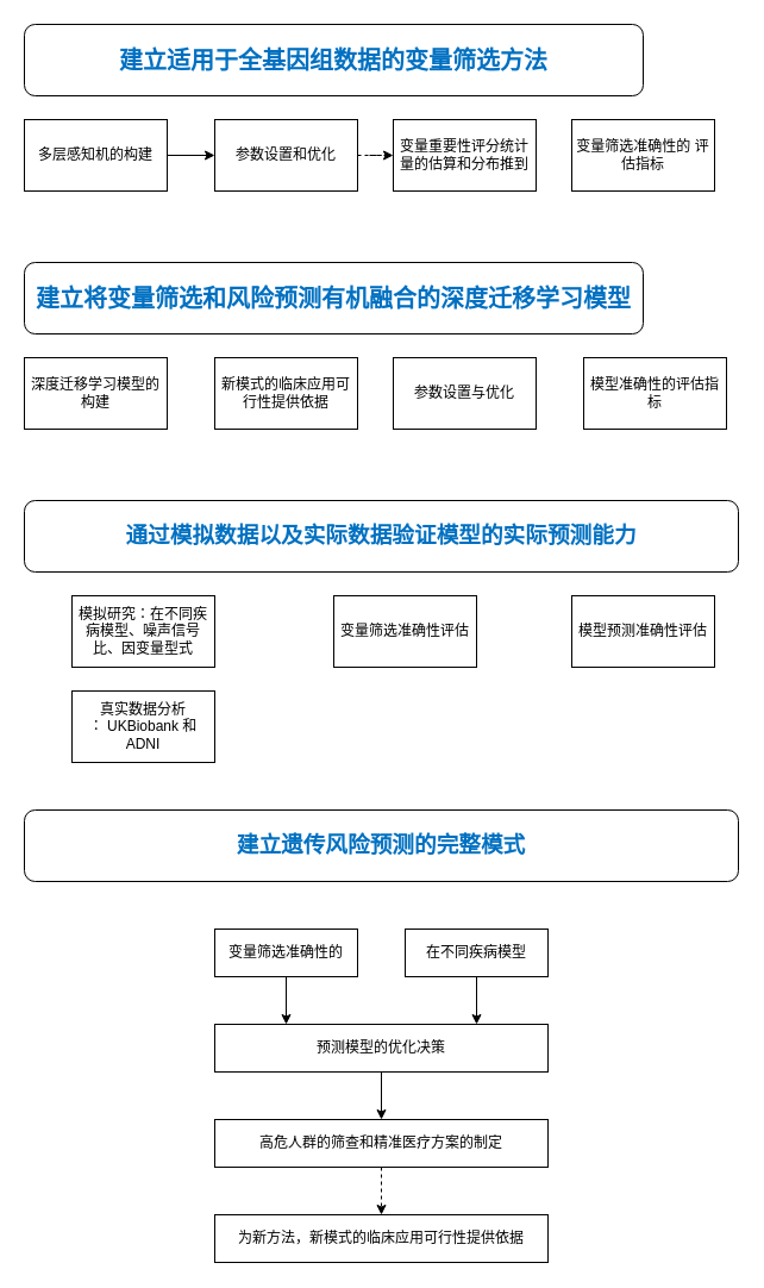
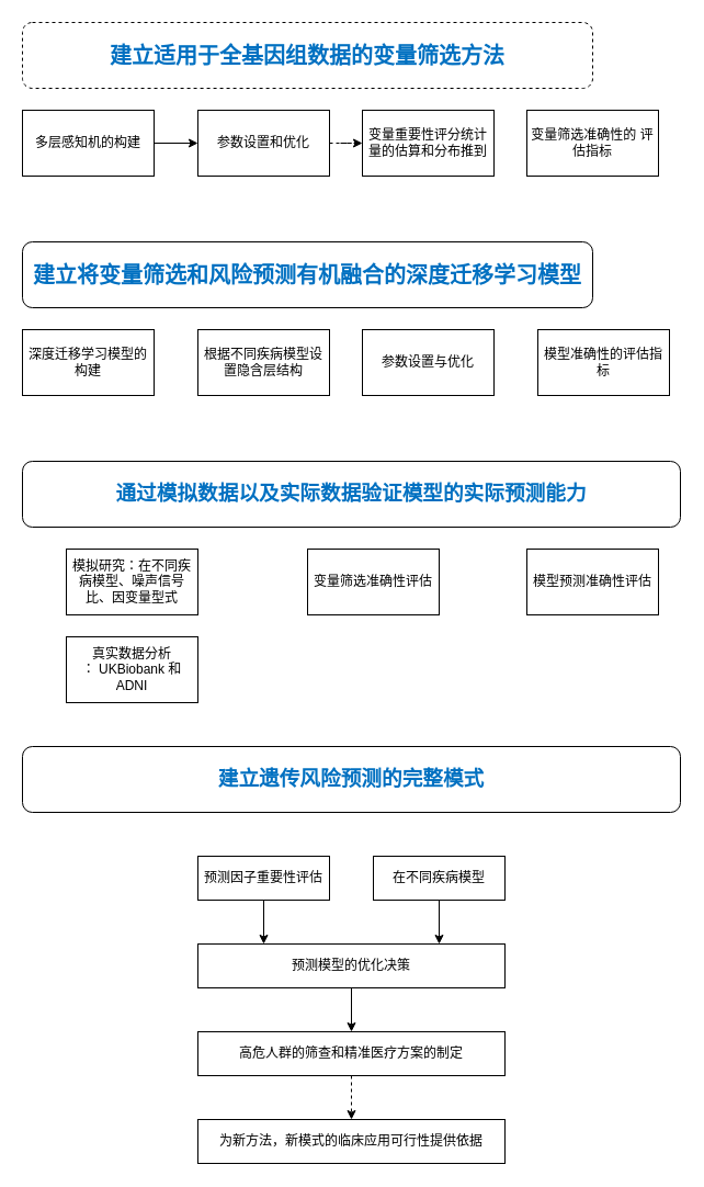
  <mxCell id="0" />
  <mxCell id="1" parent="0" />
  <mxCell id="2" value="" style="edgeStyle=orthogonalEdgeStyle;rounded=0;orthogonalLoop=1;jettySize=auto;html=1;" edge="1" parent="1" source="3" target="6"><mxGeometry relative="1" as="geometry" /></mxCell>
  <mxCell id="3" value="多层感知机的构建" style="rounded=0;whiteSpace=wrap;html=1;" vertex="1" parent="1"><mxGeometry x="20" y="100" width="120" height="60" as="geometry" /></mxCell>
- <mxCell id="4" value="&lt;font style=&quot;font-size: 20px&quot;&gt;&lt;b&gt;&lt;span style=&quot;font-family: &amp;#34;kaiti&amp;#34; ; color: rgb(0 , 112 , 193)&quot; lang=&quot;ZH-CN&quot;&gt;建立适用于全基因组数据的变量筛选方法&lt;/span&gt;&lt;/b&gt;&lt;/font&gt;" style="rounded=1;whiteSpace=wrap;html=1;" vertex="1" parent="1"><mxGeometry x="20" y="20" width="520" height="60" as="geometry" /></mxCell>
+ <mxCell id="4" value="&lt;font style=&quot;font-size: 20px&quot;&gt;&lt;b&gt;&lt;span style=&quot;font-family: &amp;#34;kaiti&amp;#34; ; color: rgb(0 , 112 , 193)&quot; lang=&quot;ZH-CN&quot;&gt;建立适用于全基因组数据的变量筛选方法&lt;/span&gt;&lt;/b&gt;&lt;/font&gt;" style="rounded=1;whiteSpace=wrap;html=1;dashed=1;" vertex="1" parent="1"><mxGeometry x="20" y="20" width="520" height="60" as="geometry" /></mxCell>
  <mxCell id="5" value="" style="edgeStyle=orthogonalEdgeStyle;rounded=0;orthogonalLoop=1;jettySize=auto;html=1;dashed=1;" edge="1" parent="1" source="6" target="7"><mxGeometry relative="1" as="geometry" /></mxCell>
  <mxCell id="6" value="参数设置和优化" style="whiteSpace=wrap;html=1;rounded=0;" vertex="1" parent="1"><mxGeometry x="180" y="100" width="120" height="60" as="geometry" /></mxCell>
  <mxCell id="7" value="变量重要性评分统计量的估算和分布推到" style="whiteSpace=wrap;html=1;rounded=0;" vertex="1" parent="1"><mxGeometry x="330" y="100" width="120" height="60" as="geometry" /></mxCell>
  <mxCell id="8" value="&lt;font style=&quot;font-size: 20px&quot;&gt;&lt;b&gt;&lt;span style=&quot;font-family: &amp;#34;kaiti&amp;#34; ; color: rgb(0 , 112 , 193)&quot; lang=&quot;ZH-CN&quot;&gt;建立将变量筛选和风险预测有机融合的深度迁移学习模型&lt;/span&gt;&lt;/b&gt;&lt;/font&gt;" style="rounded=1;whiteSpace=wrap;html=1;" vertex="1" parent="1"><mxGeometry x="20" y="220" width="520" height="60" as="geometry" /></mxCell>
  <mxCell id="9" value="深度迁移学习模型的构建" style="rounded=0;whiteSpace=wrap;html=1;" vertex="1" parent="1"><mxGeometry x="20" y="300" width="120" height="60" as="geometry" /></mxCell>
  <mxCell id="10" value="参数设置与优化" style="rounded=0;whiteSpace=wrap;html=1;" vertex="1" parent="1"><mxGeometry x="330" y="300" width="120" height="60" as="geometry" /></mxCell>
  <mxCell id="11" value="模型准确性的评估指标" style="rounded=0;whiteSpace=wrap;html=1;" vertex="1" parent="1"><mxGeometry x="490" y="300" width="120" height="60" as="geometry" /></mxCell>
  <mxCell id="12" value="变量筛选准确性的 评估指标" style="rounded=0;whiteSpace=wrap;html=1;" vertex="1" parent="1"><mxGeometry x="480" y="100" width="120" height="60" as="geometry" /></mxCell>
- <mxCell id="13" value="新模式的临床应用可行性提供依据" style="rounded=0;whiteSpace=wrap;html=1;" vertex="1" parent="1"><mxGeometry x="180" y="300" width="120" height="60" as="geometry" /></mxCell>
+ <mxCell id="13" value="根据不同疾病模型设置隐含层结构" style="rounded=0;whiteSpace=wrap;html=1;" vertex="1" parent="1"><mxGeometry x="180" y="300" width="120" height="60" as="geometry" /></mxCell>
  <mxCell id="14" value="&lt;b&gt;&lt;span style=&quot;font-size: 14.0pt ; font-family: &amp;#34;kaiti&amp;#34; ; color: #0070c1&quot; lang=&quot;ZH-CN&quot;&gt;通过模拟数据以及实际数据验证模型的实际预测能力&lt;/span&gt;&lt;span style=&quot;font-size: 14.0pt ; font-family: &amp;#34;times new roman&amp;#34; ; color: #0070c1&quot;&gt;&lt;/span&gt;&lt;/b&gt;" style="rounded=1;whiteSpace=wrap;html=1;" vertex="1" parent="1"><mxGeometry x="20" y="420" width="600" height="60" as="geometry" /></mxCell>
  <mxCell id="15" value="&lt;div&gt;模拟研究：在不同疾病模型、噪声信号比、因变量型式&lt;/div&gt;" style="rounded=0;whiteSpace=wrap;html=1;" vertex="1" parent="1"><mxGeometry x="60" y="500" width="120" height="60" as="geometry" /></mxCell>
  <mxCell id="16" value="变量筛选准确性评估" style="rounded=0;whiteSpace=wrap;html=1;" vertex="1" parent="1"><mxGeometry x="280" y="500" width="120" height="60" as="geometry" /></mxCell>
  <mxCell id="17" value="模型预测准确性评估" style="rounded=0;whiteSpace=wrap;html=1;" vertex="1" parent="1"><mxGeometry x="480" y="500" width="120" height="60" as="geometry" /></mxCell>
  <mxCell id="18" value="&lt;div&gt;真实数据分析&lt;/div&gt;： UKBiobank 和ADNI" style="rounded=0;whiteSpace=wrap;html=1;" vertex="1" parent="1"><mxGeometry x="60" y="580" width="120" height="60" as="geometry" /></mxCell>
  <mxCell id="19" value="&lt;b&gt;&lt;span style=&quot;font-size: 14.0pt ; font-family: &amp;#34;kaiti&amp;#34; ; color: #0070c1&quot; lang=&quot;ZH-CN&quot;&gt;建立遗传风险预测的完整模式&lt;/span&gt;&lt;/b&gt;" style="rounded=1;whiteSpace=wrap;html=1;" vertex="1" parent="1"><mxGeometry x="20" y="680" width="600" height="60" as="geometry" /></mxCell>
- <mxCell id="20" value="变量筛选准确性的" style="rounded=0;whiteSpace=wrap;html=1;" vertex="1" parent="1"><mxGeometry x="180" y="780" width="120" height="40" as="geometry" /></mxCell>
+ <mxCell id="20" value="预测因子重要性评估" style="rounded=0;whiteSpace=wrap;html=1;" vertex="1" parent="1"><mxGeometry x="180" y="780" width="120" height="40" as="geometry" /></mxCell>
  <mxCell id="21" value="在不同疾病模型" style="rounded=0;whiteSpace=wrap;html=1;" vertex="1" parent="1"><mxGeometry x="340" y="780" width="120" height="40" as="geometry" /></mxCell>
  <mxCell id="22" value="预测模型的优化决策" style="rounded=0;whiteSpace=wrap;html=1;" vertex="1" parent="1"><mxGeometry x="180" y="860" width="280" height="40" as="geometry" /></mxCell>
  <mxCell id="23" value="" style="endArrow=classic;html=1;exitX=0.5;exitY=1;exitDx=0;exitDy=0;" edge="1" parent="1" source="20"><mxGeometry width="50" height="50" relative="1" as="geometry"><mxPoint x="-260" y="820" as="sourcePoint" /><mxPoint x="240" y="860" as="targetPoint" /></mxGeometry></mxCell>
  <mxCell id="24" value="" style="endArrow=classic;html=1;exitX=0.5;exitY=1;exitDx=0;exitDy=0;" edge="1" parent="1" source="21"><mxGeometry width="50" height="50" relative="1" as="geometry"><mxPoint x="-80.5" y="820" as="sourcePoint" /><mxPoint x="400" y="860" as="targetPoint" /></mxGeometry></mxCell>
  <mxCell id="25" value="高危人群的筛查和精准医疗方案的制定" style="whiteSpace=wrap;html=1;rounded=0;" vertex="1" parent="1"><mxGeometry x="180" y="940" width="280" height="40" as="geometry" /></mxCell>
  <mxCell id="26" value="" style="edgeStyle=orthogonalEdgeStyle;rounded=0;orthogonalLoop=1;jettySize=auto;html=1;" edge="1" parent="1" source="22" target="25"><mxGeometry relative="1" as="geometry" /></mxCell>
  <mxCell id="27" value="为新方法，新模式的临床应用可行性提供依据" style="whiteSpace=wrap;html=1;rounded=0;" vertex="1" parent="1"><mxGeometry x="180" y="1020" width="280" height="40" as="geometry" /></mxCell>
  <mxCell id="28" value="" style="edgeStyle=orthogonalEdgeStyle;rounded=0;orthogonalLoop=1;jettySize=auto;html=1;dashed=1;" edge="1" parent="1" source="25" target="27"><mxGeometry relative="1" as="geometry" /></mxCell>
